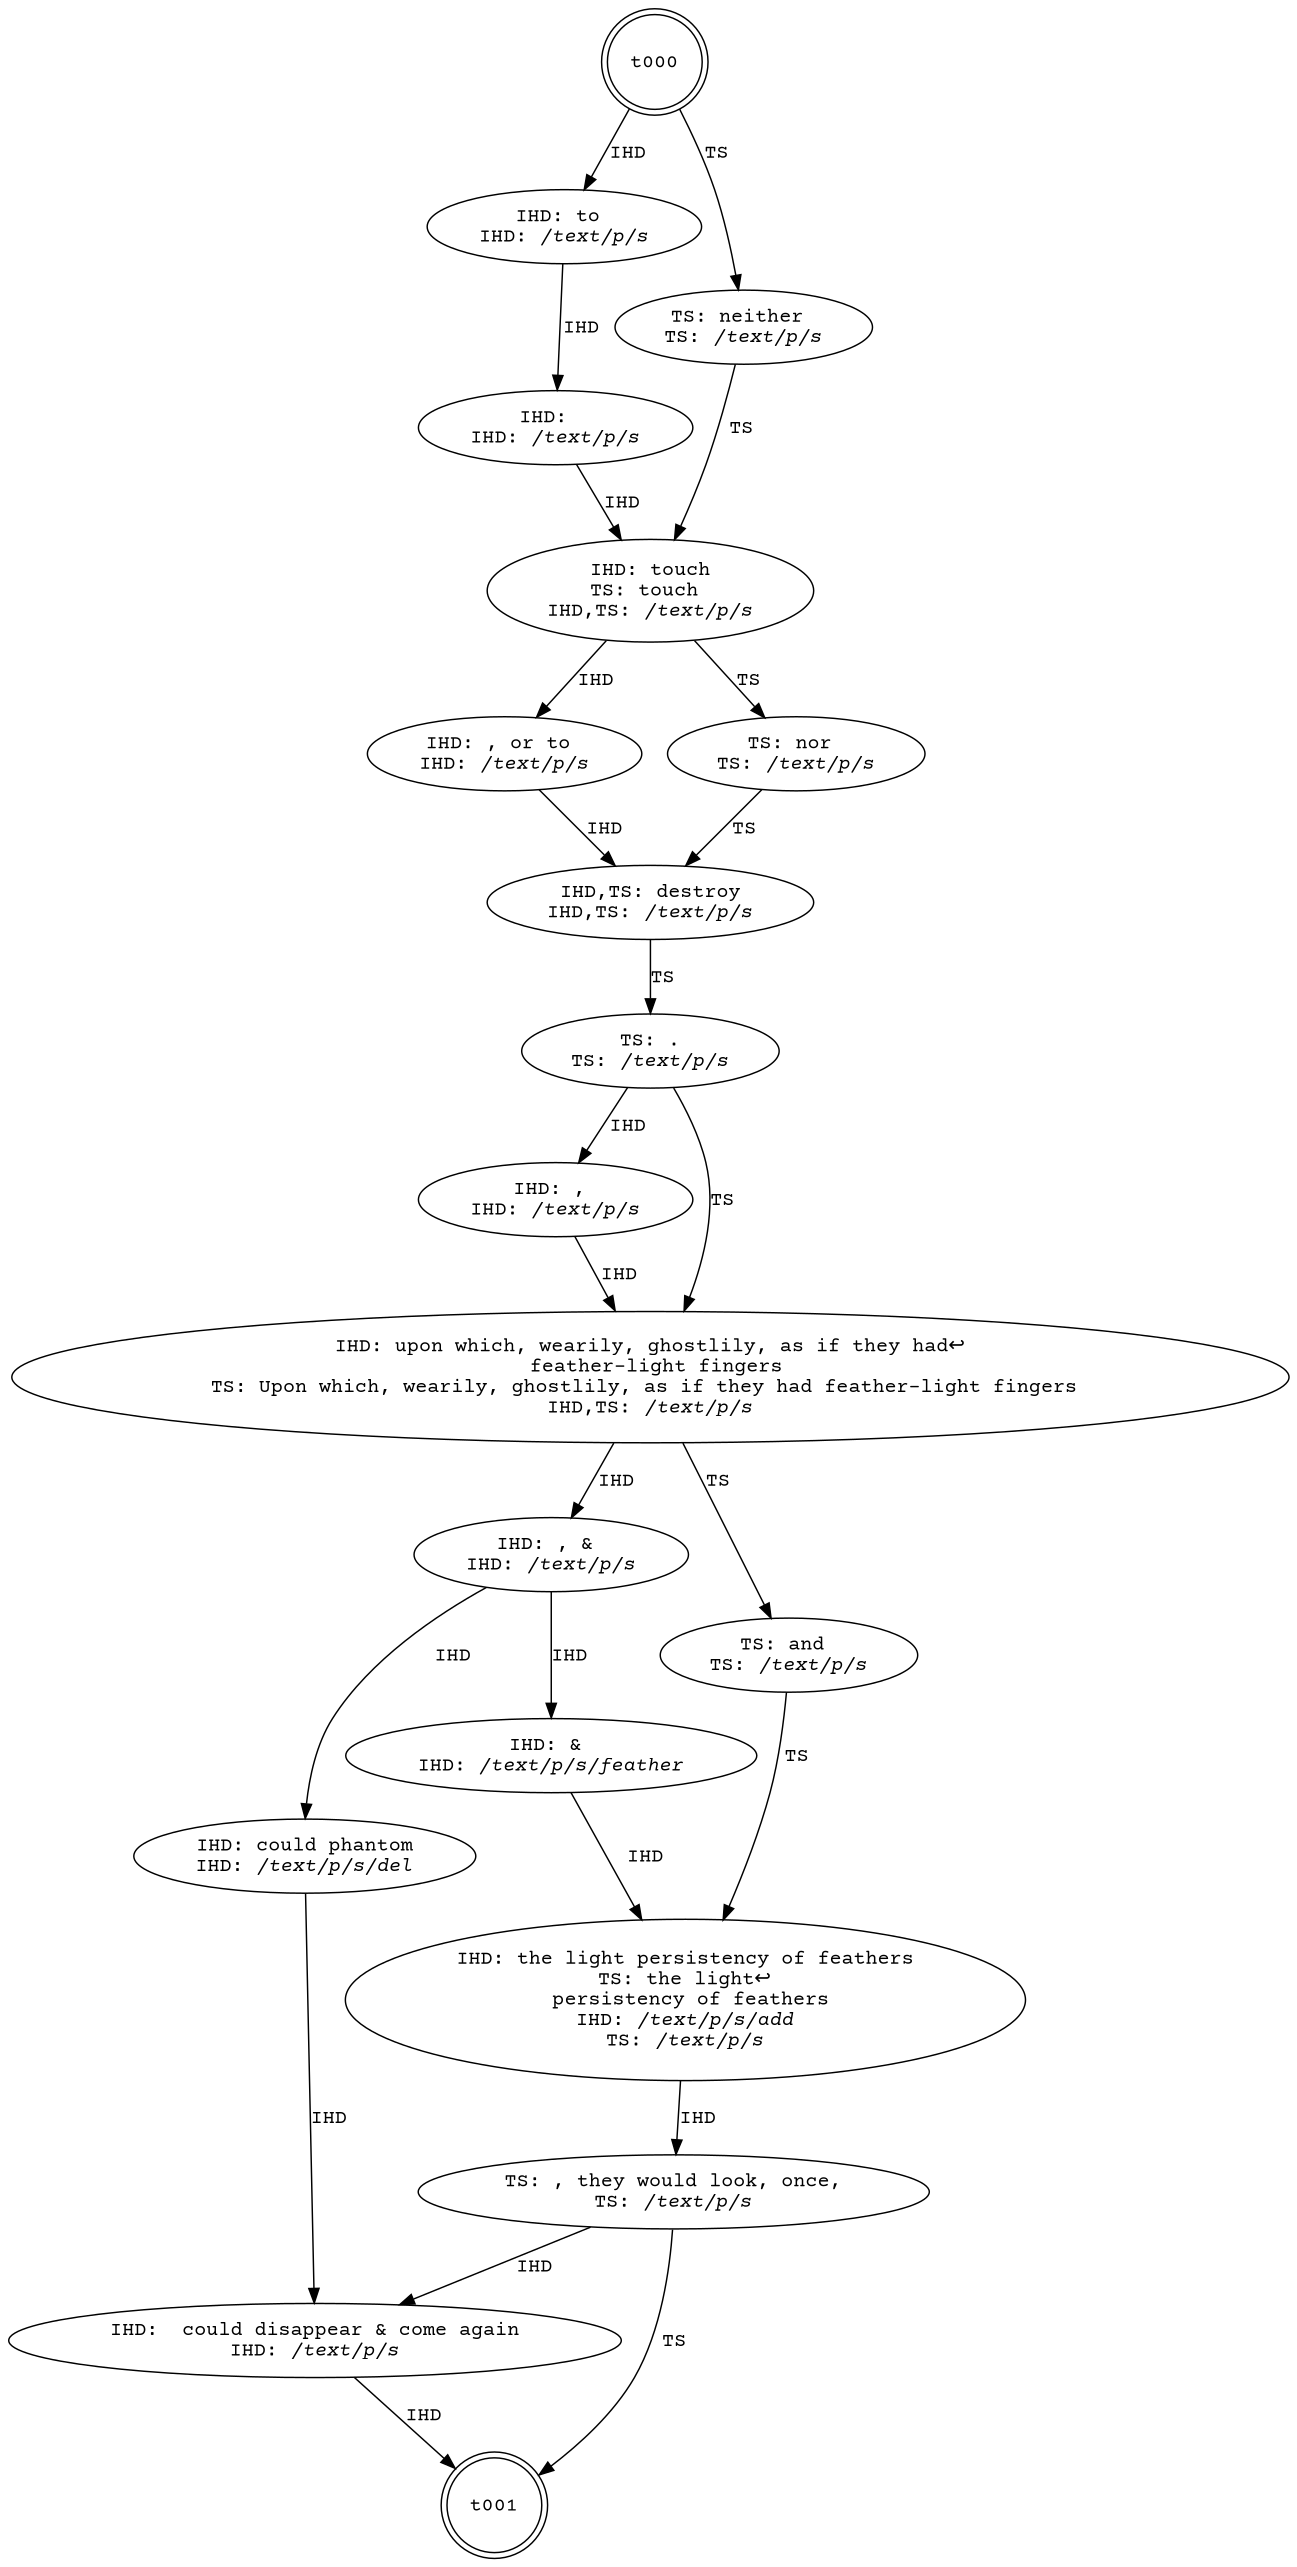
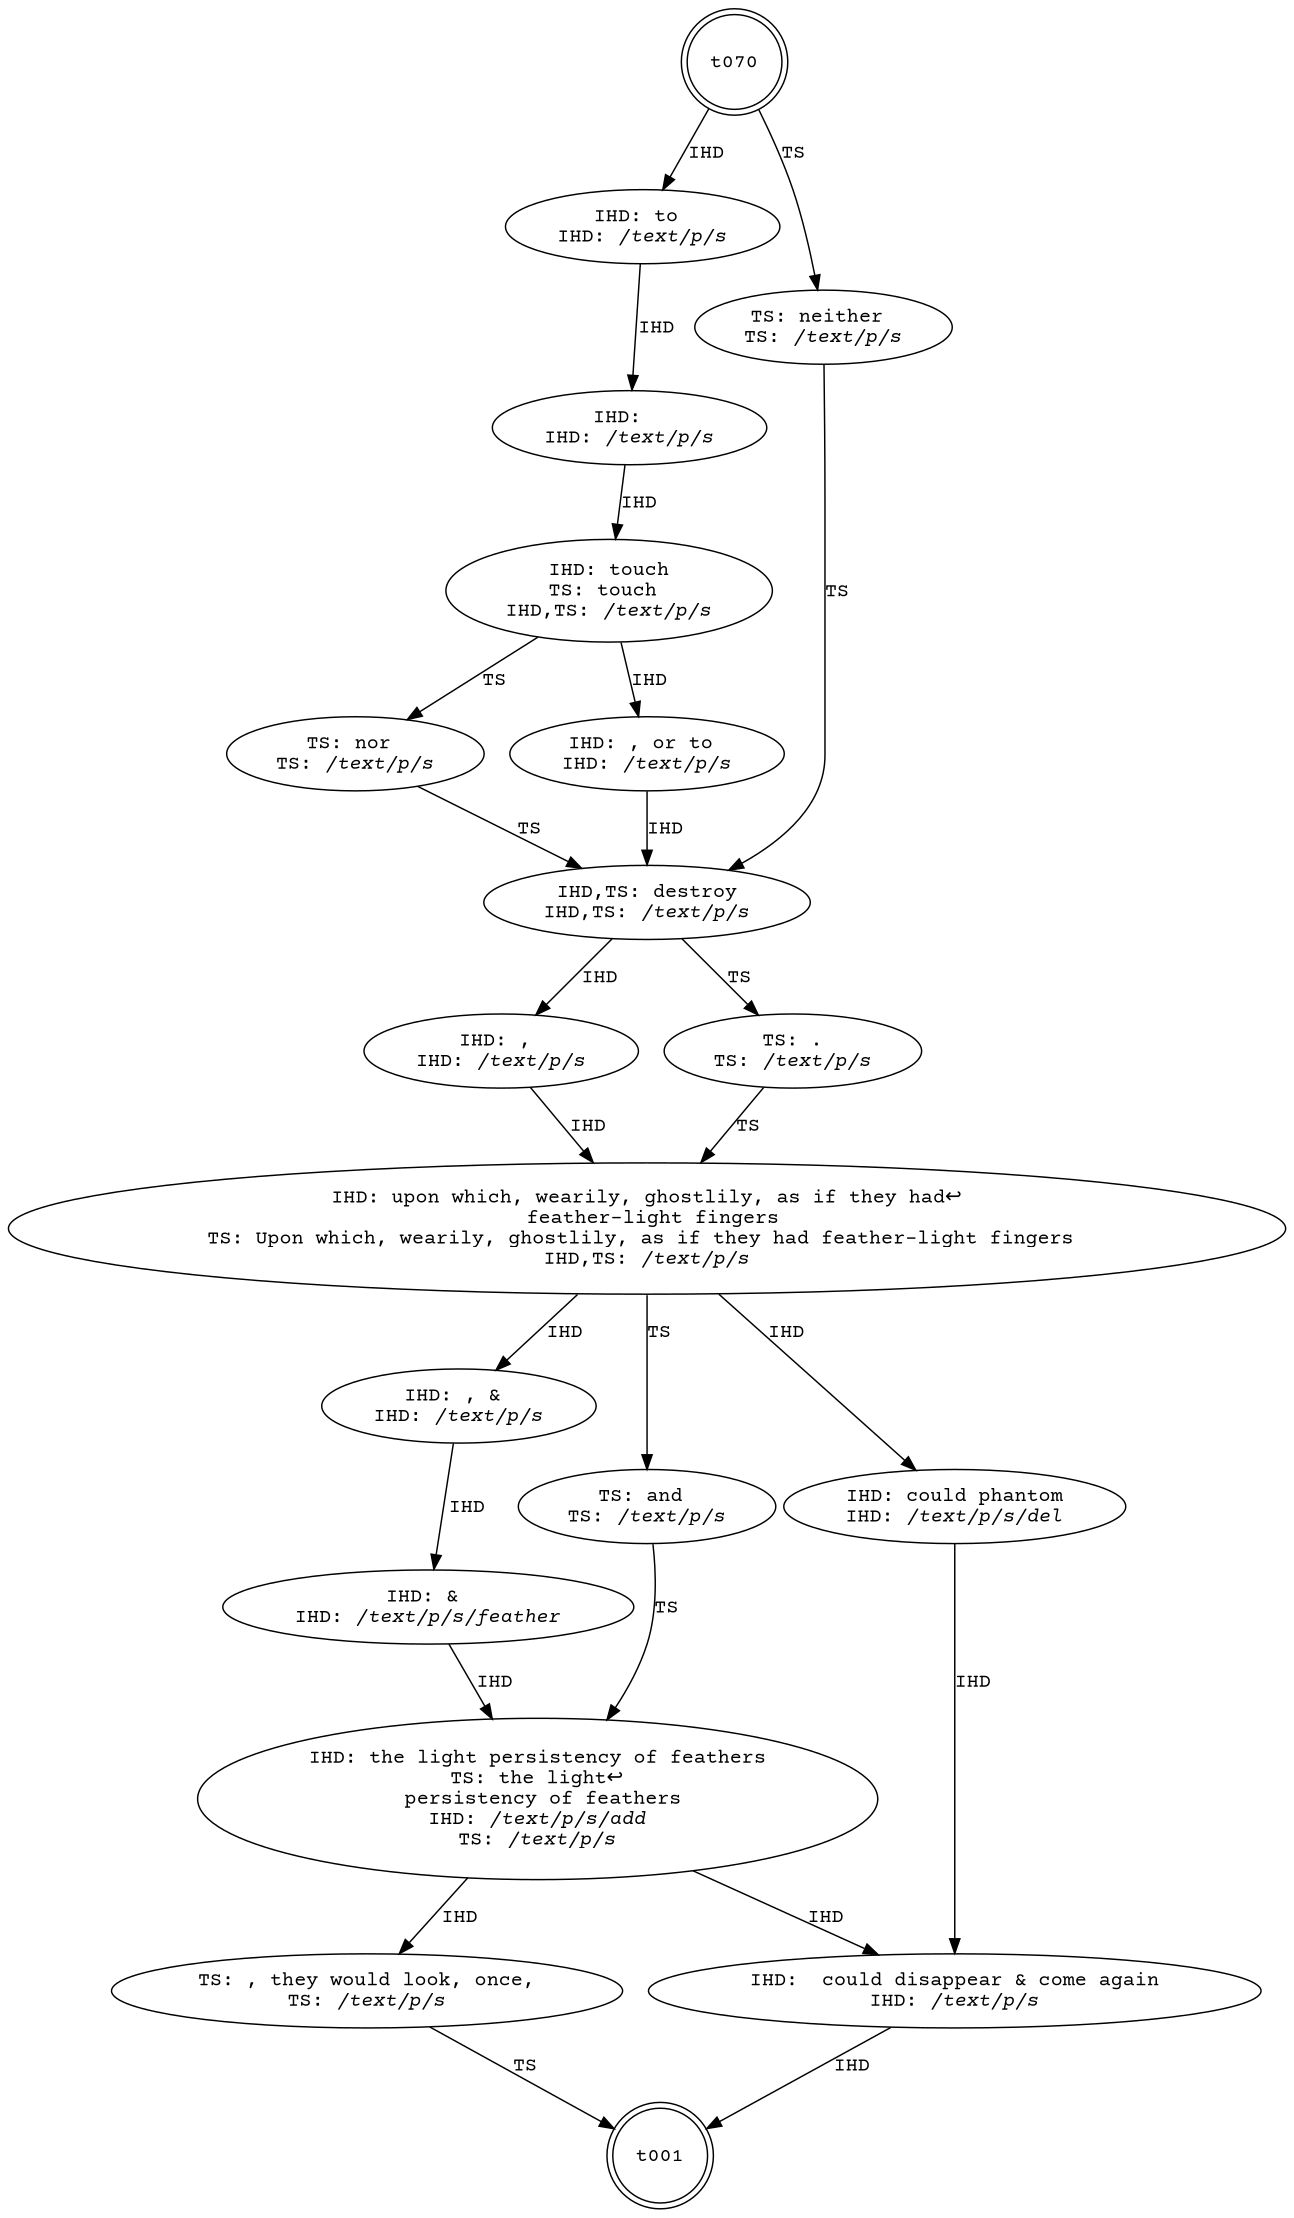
  digraph {
    fontname="Courier Prime"
    labelloc=b
    node [fontname="Courier Prime"]
    edge [fontname="Courier Prime"]
-   t000 [rank=middle shape=doublecircle]
+   t000 [rank=middle shape=doublecircle label=t070]
    n2 [label=<IHD: to&nbsp;<br/>IHD: <i>/text/p/s</i>>]
    n3 [label=<TS: neither&nbsp;<br/>TS: <i>/text/p/s</i>>]
    n4 [label=<IHD: &nbsp;<br/>IHD: <i>/text/p/s</i>>]
    n5 [label=<IHD: touch<br/>TS: touch&nbsp;<br/>IHD,TS: <i>/text/p/s</i>>]
    t001 [rank=middle shape=doublecircle]
    n7 [label=<IHD,TS: destroy<br/>IHD,TS: <i>/text/p/s</i>>]
    n8 [label=<IHD: ,&nbsp;<br/>IHD: <i>/text/p/s</i>>]
    n9 [label=<TS: .<br/>TS: <i>/text/p/s</i>>]
    n10 [label=<IHD: upon&nbsp;which,&nbsp;wearily,&nbsp;ghostlily,&nbsp;as&nbsp;if&nbsp;they&nbsp;had&#x21A9;<br/>&nbsp;feather-light&nbsp;fingers<br/>TS: Upon&nbsp;which,&nbsp;wearily,&nbsp;ghostlily,&nbsp;as&nbsp;if&nbsp;they&nbsp;had&nbsp;feather-light&nbsp;fingers&nbsp;<br/>IHD,TS: <i>/text/p/s</i>>]
    n11 [label=<IHD: ,&nbsp;&amp;&nbsp;<br/>IHD: <i>/text/p/s</i>>]
    n12 [label=<TS: and&nbsp;<br/>TS: <i>/text/p/s</i>>]
    n13 [label=<IHD: could&nbsp;phantom<br/>IHD: <i>/text/p/s/del</i>>]
    n14 [label=<IHD: &amp;&nbsp;<br/>IHD: <i>/text/p/s/feather</i>>]
    n15 [label=<IHD: the&nbsp;light&nbsp;persistency&nbsp;of&nbsp;feathers<br/>TS: the&nbsp;light&#x21A9;<br/>&nbsp;persistency&nbsp;of&nbsp;feathers<br/>IHD: <i>/text/p/s/add</i><br/>TS: <i>/text/p/s</i><br/>>]
    n16 [label=<IHD: &nbsp;could&nbsp;disappear&nbsp;&amp;&nbsp;come&nbsp;again<br/>IHD: <i>/text/p/s</i>>]
    n17 [label=<TS: ,&nbsp;they&nbsp;would&nbsp;look,&nbsp;once,<br/>TS: <i>/text/p/s</i>>]
    n18 [label=<IHD: ,&nbsp;or&nbsp;to&nbsp;<br/>IHD: <i>/text/p/s</i>>]
    n19 [label=<TS: nor&nbsp;<br/>TS: <i>/text/p/s</i>>]
    t000 -> n2 [label=IHD]
    t000 -> n3 [label=TS]
    n2 -> n4 [label=IHD]
-   n3 -> n5 [label=TS]
+   n3 -> n7 [label=TS]
    n4 -> n5 [label=IHD]
    n5 -> n18 [label=IHD]
    n5 -> n19 [label=TS]
-   n9 -> n8 [label=IHD]
+   n7 -> n8 [label=IHD]
    n7 -> n9 [label=TS]
    n8 -> n10 [label=IHD]
    n9 -> n10 [label=TS]
    n10 -> n11 [label=IHD]
    n10 -> n12 [label=TS]
-   n11 -> n13 [label=IHD]
+   n10 -> n13 [label=IHD]
    n11 -> n14 [label=IHD]
    n12 -> n15 [label=TS]
    n13 -> n16 [label=IHD]
    n14 -> n15 [label=IHD]
-   n17 -> n16 [label=IHD]
+   n15 -> n16 [label=IHD]
    n15 -> n17 [label=IHD]
    n16 -> t001 [label=IHD]
    n17 -> t001 [label=TS]
    n18 -> n7 [label=IHD]
    n19 -> n7 [label=TS]
  }
